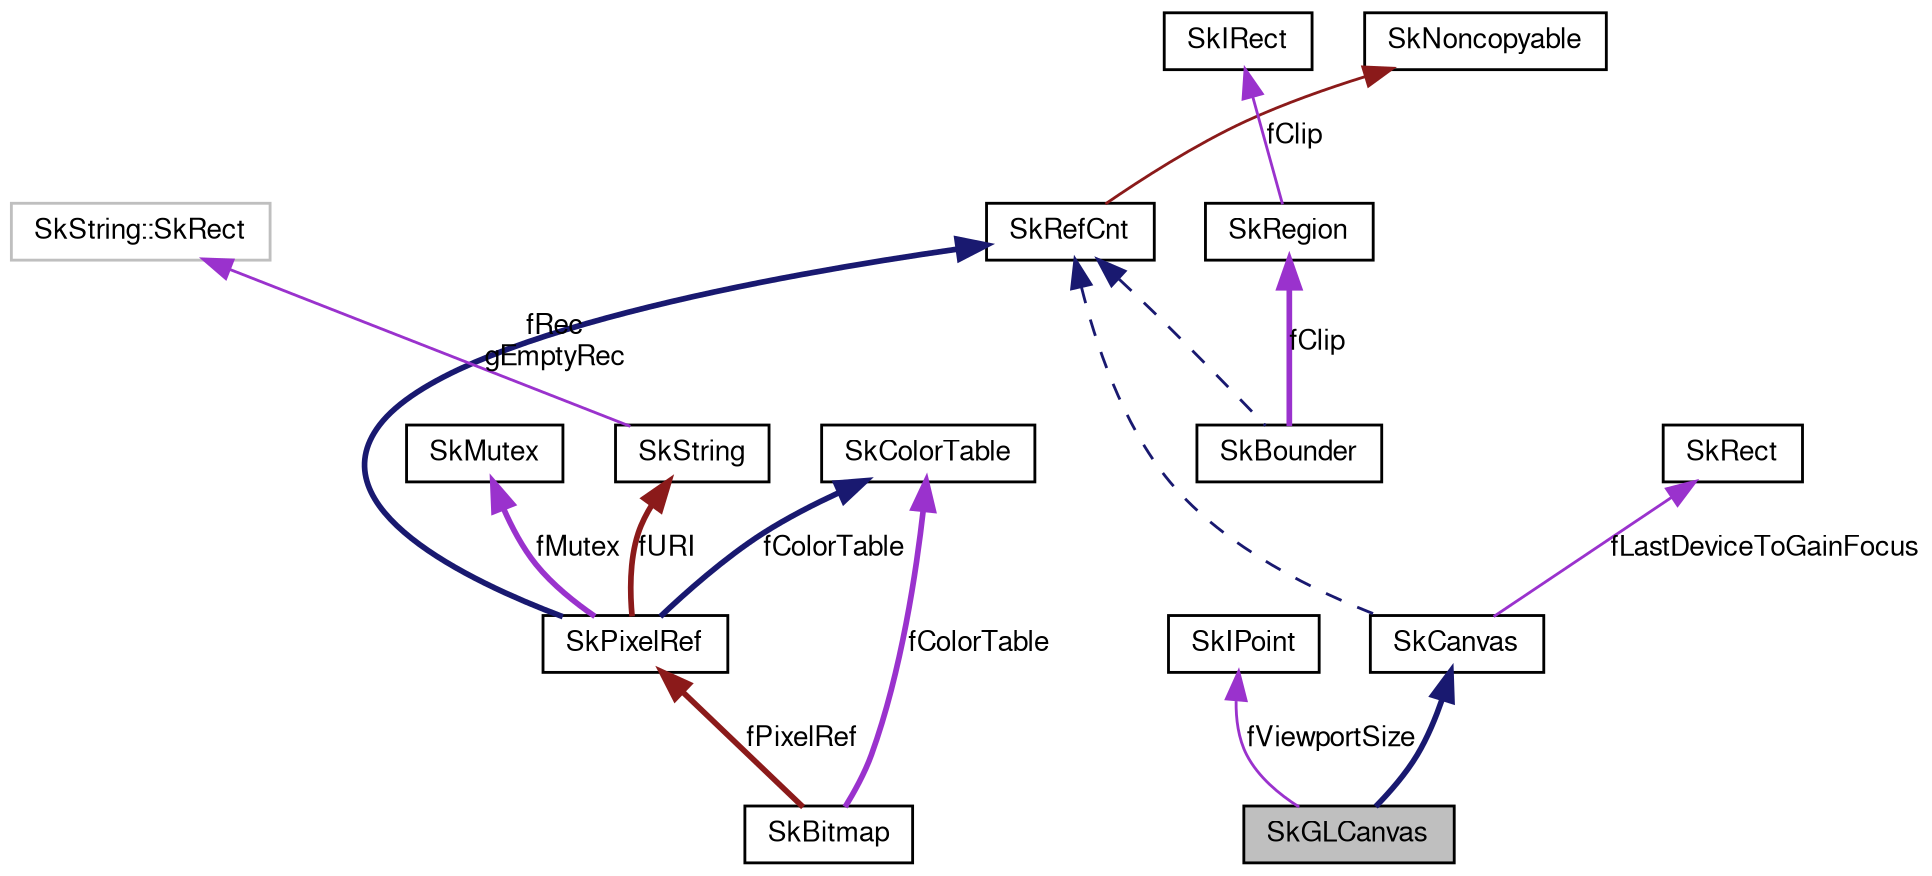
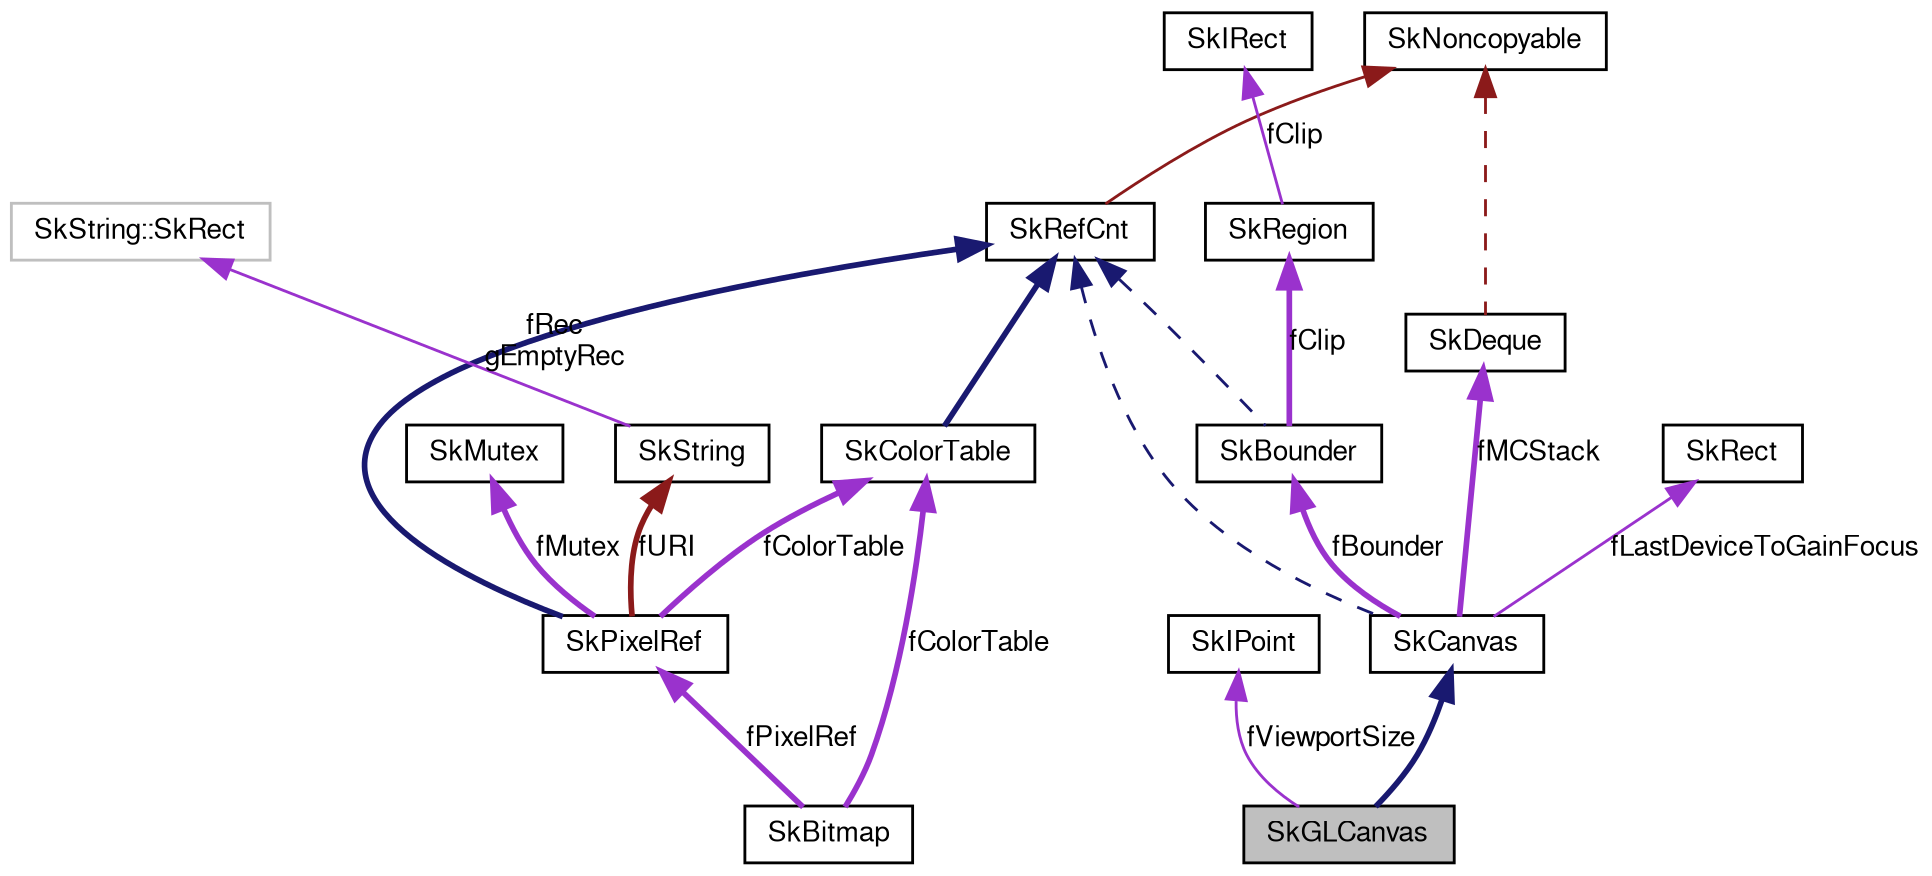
  digraph {
    node [color=black fillcolor=white fontname=FreeSans fontsize=10 shape=record style=filled]
    edge [color=darkorchid3 dir=back fontname=FreeSans fontsize=10 labelfontname=FreeSans labelfontsize=10 style=bold]
    n1 [fillcolor=grey75 fontcolor=black height=0.2 label=SkGLCanvas width=0.4]
    n2 [height=0.2 label=SkCanvas width=0.4]
    n3 [height=0.2 label=SkRefCnt width=0.4]
    n4 [height=0.2 label=SkColorTable width=0.4]
    n5 [height=0.2 label=SkPixelRef width=0.4]
    n6 [height=0.2 label=SkBounder width=0.4]
    n7 [height=0.2 label=SkBitmap width=0.4]
    n8 [height=0.2 label=SkNoncopyable width=0.4]
+   n9 [height=0.2 label=SkDeque width=0.4]
    n10 [height=0.2 label=SkMutex width=0.4]
    n11 [height=0.2 label=SkString width=0.4]
    n12 [color=grey75 height=0.2 label="SkString::SkRect" width=0.4]
    n13 [height=0.2 label=SkRect width=0.4]
    n14 [height=0.2 label=SkRegion width=0.4]
    n15 [height=0.2 label=SkIRect width=0.4]
    n16 [height=0.2 label=SkIPoint width=0.4]
    n2 -> n1 [color=midnightblue]
    n3 -> n2 [color=midnightblue style=dashed]
+   n3 -> n4 [color=midnightblue]
    n3 -> n5 [color=midnightblue]
    n3 -> n6 [color=midnightblue style=dashed]
-   n4 -> n5 [color=midnightblue label=fColorTable]
+   n4 -> n5 [label=fColorTable]
    n4 -> n7 [label=fColorTable]
-   n5 -> n7 [color=firebrick4 label=fPixelRef]
+   n5 -> n7 [label=fPixelRef]
+   n6 -> n2 [label=fBounder]
    n8 -> n3 [color=firebrick4 style=solid]
+   n8 -> n9 [color=firebrick4 style=dashed]
+   n9 -> n2 [label=fMCStack]
    n10 -> n5 [label=fMutex]
    n11 -> n5 [color=firebrick4 label=fURI]
    n12 -> n11 [label="fRec\ngEmptyRec" style=solid]
    n13 -> n2 [label=fLastDeviceToGainFocus style=solid]
    n14 -> n6 [label=fClip]
    n15 -> n14 [label=fClip style=solid]
    n16 -> n1 [label=fViewportSize style=solid]
  }
